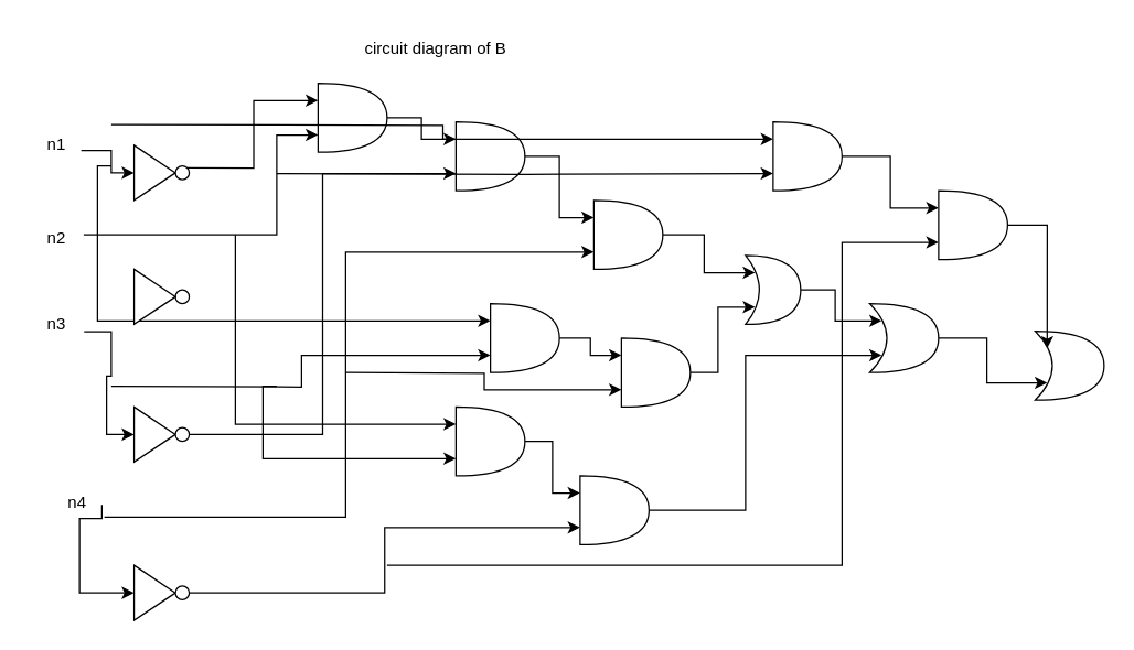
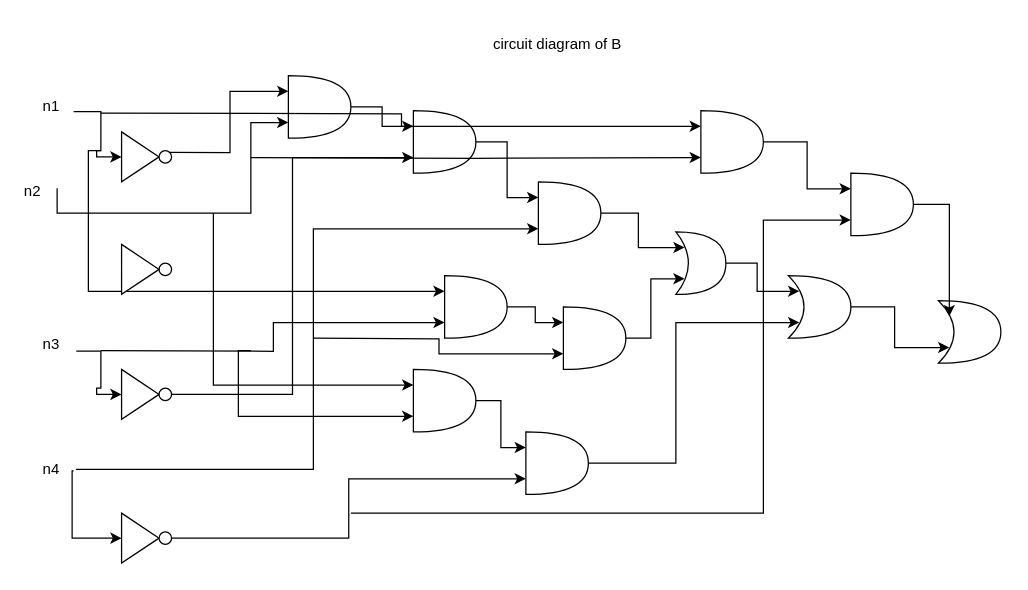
  <mxCell id="0" />
  <mxCell id="1" parent="0" />
  <mxCell id="2" value="" style="shape=or;whiteSpace=wrap;html=1;" parent="1" vertex="1"><mxGeometry x="230" y="60" width="50" height="50" as="geometry" /></mxCell>
  <mxCell id="3" style="edgeStyle=orthogonalEdgeStyle;rounded=0;orthogonalLoop=1;jettySize=auto;html=1;entryX=0;entryY=0.75;entryDx=0;entryDy=0;entryPerimeter=0;" edge="1" parent="1" source="11" target="4"><mxGeometry relative="1" as="geometry"><mxPoint x="70" y="380" as="sourcePoint" /><Array as="points"><mxPoint x="250" y="375" /><mxPoint x="250" y="182" /></Array></mxGeometry></mxCell>
  <mxCell id="4" value="" style="shape=or;whiteSpace=wrap;html=1;" parent="1" vertex="1"><mxGeometry x="430" y="145" width="50" height="50" as="geometry" /></mxCell>
  <mxCell id="5" value="" style="shape=or;whiteSpace=wrap;html=1;" parent="1" vertex="1"><mxGeometry x="330" y="88" width="50" height="50" as="geometry" /></mxCell>
  <mxCell id="6" value="" style="shape=xor;whiteSpace=wrap;html=1;" parent="1" vertex="1"><mxGeometry x="630" y="220" width="50" height="50" as="geometry" /></mxCell>
  <mxCell id="7" value="" style="shape=xor;whiteSpace=wrap;html=1;" parent="1" vertex="1"><mxGeometry x="540" y="185" width="40" height="50" as="geometry" /></mxCell>
- <mxCell id="8" value="n1" style="text;html=1;align=center;verticalAlign=middle;resizable=0;points=[];autosize=1;strokeColor=none;fillColor=none;" parent="1" vertex="1"><mxGeometry x="20" y="90" width="40" height="30" as="geometry" /></mxCell>
- <mxCell id="9" value="n2" style="text;html=1;align=center;verticalAlign=middle;resizable=0;points=[];autosize=1;strokeColor=none;fillColor=none;" parent="1" vertex="1"><mxGeometry x="20" y="158" width="40" height="30" as="geometry" /></mxCell>
- <mxCell id="10" value="n3" style="text;html=1;align=center;verticalAlign=middle;resizable=0;points=[];autosize=1;strokeColor=none;fillColor=none;" parent="1" vertex="1"><mxGeometry x="20" y="220" width="40" height="30" as="geometry" /></mxCell>
- <mxCell id="11" value="n4" style="text;html=1;align=center;verticalAlign=middle;resizable=0;points=[];autosize=1;strokeColor=none;fillColor=none;" parent="1" vertex="1"><mxGeometry x="35" y="350" width="40" height="30" as="geometry" /></mxCell>
+ <mxCell id="8" value="n1" style="text;html=1;align=center;verticalAlign=middle;resizable=0;points=[];autosize=1;strokeColor=none;fillColor=none;" parent="1" vertex="1"><mxGeometry x="20" y="70" width="40" height="30" as="geometry" /></mxCell>
+ <mxCell id="9" value="n2" style="text;html=1;align=center;verticalAlign=middle;resizable=0;points=[];autosize=1;strokeColor=none;fillColor=none;" parent="1" vertex="1"><mxGeometry x="5" y="138" width="40" height="30" as="geometry" /></mxCell>
+ <mxCell id="10" value="n3" style="text;html=1;align=center;verticalAlign=middle;resizable=0;points=[];autosize=1;strokeColor=none;fillColor=none;" parent="1" vertex="1"><mxGeometry x="20" y="260" width="40" height="30" as="geometry" /></mxCell>
+ <mxCell id="11" value="n4" style="text;html=1;align=center;verticalAlign=middle;resizable=0;points=[];autosize=1;strokeColor=none;fillColor=none;" parent="1" vertex="1"><mxGeometry x="20" y="360" width="40" height="30" as="geometry" /></mxCell>
  <mxCell id="12" value="" style="triangle;whiteSpace=wrap;html=1;" parent="1" vertex="1"><mxGeometry x="96.56" y="105" width="30" height="40" as="geometry" /></mxCell>
  <mxCell id="13" value="" style="ellipse;whiteSpace=wrap;html=1;aspect=fixed;" parent="1" vertex="1"><mxGeometry x="126.56" y="120" width="10" height="10" as="geometry" /></mxCell>
  <mxCell id="14" value="" style="triangle;whiteSpace=wrap;html=1;" parent="1" vertex="1"><mxGeometry x="96.56" y="295" width="30" height="40" as="geometry" /></mxCell>
  <mxCell id="15" value="" style="ellipse;whiteSpace=wrap;html=1;aspect=fixed;" parent="1" vertex="1"><mxGeometry x="126.56" y="310" width="10" height="10" as="geometry" /></mxCell>
  <mxCell id="16" value="" style="shape=xor;whiteSpace=wrap;html=1;" parent="1" vertex="1"><mxGeometry x="750" y="240" width="50" height="50" as="geometry" /></mxCell>
  <mxCell id="17" style="edgeStyle=orthogonalEdgeStyle;rounded=0;orthogonalLoop=1;jettySize=auto;html=1;exitX=0;exitY=0.75;exitDx=0;exitDy=0;exitPerimeter=0;entryX=0;entryY=0.75;entryDx=0;entryDy=0;entryPerimeter=0;" edge="1" parent="1" target="18"><mxGeometry relative="1" as="geometry"><mxPoint x="280" y="410" as="sourcePoint" /><Array as="points"><mxPoint x="610" y="410" /><mxPoint x="610" y="176" /></Array></mxGeometry></mxCell>
  <mxCell id="18" value="" style="shape=or;whiteSpace=wrap;html=1;" vertex="1" parent="1"><mxGeometry x="680" y="138" width="50" height="50" as="geometry" /></mxCell>
  <mxCell id="19" style="edgeStyle=orthogonalEdgeStyle;rounded=0;orthogonalLoop=1;jettySize=auto;html=1;entryX=0;entryY=0.75;entryDx=0;entryDy=0;entryPerimeter=0;" edge="1" parent="1" target="20"><mxGeometry relative="1" as="geometry"><mxPoint x="250" y="270" as="sourcePoint" /></mxGeometry></mxCell>
  <mxCell id="20" value="" style="shape=or;whiteSpace=wrap;html=1;" vertex="1" parent="1"><mxGeometry x="450" y="245" width="50" height="50" as="geometry" /></mxCell>
  <mxCell id="21" style="edgeStyle=orthogonalEdgeStyle;rounded=0;orthogonalLoop=1;jettySize=auto;html=1;exitX=0;exitY=0.75;exitDx=0;exitDy=0;exitPerimeter=0;" edge="1" parent="1" source="24"><mxGeometry relative="1" as="geometry"><mxPoint x="329.778" y="332.444" as="targetPoint" /></mxGeometry></mxCell>
  <mxCell id="22" style="edgeStyle=orthogonalEdgeStyle;rounded=0;orthogonalLoop=1;jettySize=auto;html=1;exitX=0;exitY=0.25;exitDx=0;exitDy=0;exitPerimeter=0;entryX=0;entryY=0.25;entryDx=0;entryDy=0;entryPerimeter=0;" edge="1" parent="1" target="24"><mxGeometry relative="1" as="geometry"><mxPoint x="170" y="170" as="sourcePoint" /><Array as="points"><mxPoint x="170" y="308" /></Array></mxGeometry></mxCell>
  <mxCell id="23" style="edgeStyle=orthogonalEdgeStyle;rounded=0;orthogonalLoop=1;jettySize=auto;html=1;exitX=0;exitY=0.75;exitDx=0;exitDy=0;exitPerimeter=0;entryX=0;entryY=0.75;entryDx=0;entryDy=0;entryPerimeter=0;" edge="1" parent="1" target="24"><mxGeometry relative="1" as="geometry"><mxPoint x="200" y="280" as="sourcePoint" /><Array as="points"><mxPoint x="190" y="280" /><mxPoint x="190" y="332" /></Array></mxGeometry></mxCell>
  <mxCell id="24" value="" style="shape=or;whiteSpace=wrap;html=1;" vertex="1" parent="1"><mxGeometry x="330" y="295" width="50" height="50" as="geometry" /></mxCell>
  <mxCell id="25" style="edgeStyle=orthogonalEdgeStyle;rounded=0;orthogonalLoop=1;jettySize=auto;html=1;exitX=0;exitY=0.25;exitDx=0;exitDy=0;exitPerimeter=0;entryX=0;entryY=0.25;entryDx=0;entryDy=0;entryPerimeter=0;" edge="1" parent="1" target="27"><mxGeometry relative="1" as="geometry"><mxPoint x="80" y="120" as="sourcePoint" /><Array as="points"><mxPoint x="70" y="120" /><mxPoint x="70" y="232" /></Array></mxGeometry></mxCell>
  <mxCell id="26" style="edgeStyle=orthogonalEdgeStyle;rounded=0;orthogonalLoop=1;jettySize=auto;html=1;exitX=0;exitY=0.75;exitDx=0;exitDy=0;exitPerimeter=0;entryX=0;entryY=0.75;entryDx=0;entryDy=0;entryPerimeter=0;" edge="1" parent="1" target="27"><mxGeometry relative="1" as="geometry"><mxPoint x="80" y="280" as="sourcePoint" /></mxGeometry></mxCell>
  <mxCell id="27" value="" style="shape=or;whiteSpace=wrap;html=1;" vertex="1" parent="1"><mxGeometry x="355" y="220" width="50" height="50" as="geometry" /></mxCell>
  <mxCell id="28" value="" style="shape=or;whiteSpace=wrap;html=1;" vertex="1" parent="1"><mxGeometry x="420" y="345" width="50" height="50" as="geometry" /></mxCell>
  <mxCell id="29" value="" style="ellipse;whiteSpace=wrap;html=1;aspect=fixed;" vertex="1" parent="1"><mxGeometry x="126.56" y="210" width="10" height="10" as="geometry" /></mxCell>
  <mxCell id="30" value="" style="triangle;whiteSpace=wrap;html=1;" vertex="1" parent="1"><mxGeometry x="96.56" y="195" width="30" height="40" as="geometry" /></mxCell>
  <mxCell id="31" style="edgeStyle=orthogonalEdgeStyle;rounded=0;orthogonalLoop=1;jettySize=auto;html=1;exitX=0;exitY=0.25;exitDx=0;exitDy=0;exitPerimeter=0;entryX=0;entryY=0.25;entryDx=0;entryDy=0;entryPerimeter=0;" edge="1" parent="1" target="33"><mxGeometry relative="1" as="geometry"><mxPoint x="80" y="90" as="sourcePoint" /></mxGeometry></mxCell>
  <mxCell id="32" style="edgeStyle=orthogonalEdgeStyle;rounded=0;orthogonalLoop=1;jettySize=auto;html=1;exitX=0;exitY=0.75;exitDx=0;exitDy=0;exitPerimeter=0;entryX=0;entryY=0.75;entryDx=0;entryDy=0;entryPerimeter=0;" edge="1" parent="1" target="33"><mxGeometry relative="1" as="geometry"><mxPoint x="200" y="125.632" as="sourcePoint" /></mxGeometry></mxCell>
  <mxCell id="33" value="" style="shape=or;whiteSpace=wrap;html=1;" vertex="1" parent="1"><mxGeometry x="560" y="88" width="50" height="50" as="geometry" /></mxCell>
  <mxCell id="34" value="" style="triangle;whiteSpace=wrap;html=1;" vertex="1" parent="1"><mxGeometry x="96.56" y="410" width="30" height="40" as="geometry" /></mxCell>
  <mxCell id="35" value="" style="ellipse;whiteSpace=wrap;html=1;aspect=fixed;" vertex="1" parent="1"><mxGeometry x="126.56" y="425" width="10" height="10" as="geometry" /></mxCell>
- <mxCell id="36" value="circuit diagram of B" style="text;html=1;align=center;verticalAlign=middle;resizable=0;points=[];autosize=1;strokeColor=none;fillColor=none;" vertex="1" parent="1"><mxGeometry x="250" y="20" width="130" height="30" as="geometry" /></mxCell>
+ <mxCell id="36" value="circuit diagram of B" style="text;html=1;align=center;verticalAlign=middle;resizable=0;points=[];autosize=1;strokeColor=none;fillColor=none;" vertex="1" parent="1"><mxGeometry x="380" y="20" width="130" height="30" as="geometry" /></mxCell>
  <mxCell id="37" style="edgeStyle=orthogonalEdgeStyle;rounded=0;orthogonalLoop=1;jettySize=auto;html=1;exitX=0.955;exitY=0.626;exitDx=0;exitDy=0;entryX=0;entryY=0.5;entryDx=0;entryDy=0;exitPerimeter=0;" edge="1" parent="1" source="8" target="12"><mxGeometry relative="1" as="geometry" /></mxCell>
  <mxCell id="38" style="edgeStyle=orthogonalEdgeStyle;rounded=0;orthogonalLoop=1;jettySize=auto;html=1;exitX=1;exitY=0;exitDx=0;exitDy=0;entryX=0;entryY=0.25;entryDx=0;entryDy=0;entryPerimeter=0;" edge="1" parent="1" source="13" target="2"><mxGeometry relative="1" as="geometry" /></mxCell>
  <mxCell id="39" style="edgeStyle=orthogonalEdgeStyle;rounded=0;orthogonalLoop=1;jettySize=auto;html=1;exitX=1;exitY=0.4;exitDx=0;exitDy=0;exitPerimeter=0;entryX=0;entryY=0.75;entryDx=0;entryDy=0;entryPerimeter=0;" edge="1" parent="1" source="9" target="2"><mxGeometry relative="1" as="geometry"><Array as="points"><mxPoint x="200" y="170" /><mxPoint x="200" y="98" /></Array></mxGeometry></mxCell>
  <mxCell id="40" style="edgeStyle=orthogonalEdgeStyle;rounded=0;orthogonalLoop=1;jettySize=auto;html=1;exitX=1.008;exitY=0.679;exitDx=0;exitDy=0;entryX=0;entryY=0.5;entryDx=0;entryDy=0;exitPerimeter=0;" edge="1" parent="1" source="10" target="14"><mxGeometry relative="1" as="geometry" /></mxCell>
  <mxCell id="41" style="edgeStyle=orthogonalEdgeStyle;rounded=0;orthogonalLoop=1;jettySize=auto;html=1;exitX=1;exitY=0.5;exitDx=0;exitDy=0;entryX=0;entryY=0.75;entryDx=0;entryDy=0;entryPerimeter=0;" edge="1" parent="1" source="15" target="5"><mxGeometry relative="1" as="geometry" /></mxCell>
  <mxCell id="42" style="edgeStyle=orthogonalEdgeStyle;rounded=0;orthogonalLoop=1;jettySize=auto;html=1;exitX=1;exitY=0.5;exitDx=0;exitDy=0;exitPerimeter=0;entryX=0;entryY=0.25;entryDx=0;entryDy=0;entryPerimeter=0;" edge="1" parent="1" source="2" target="5"><mxGeometry relative="1" as="geometry" /></mxCell>
  <mxCell id="43" style="edgeStyle=orthogonalEdgeStyle;rounded=0;orthogonalLoop=1;jettySize=auto;html=1;exitX=1;exitY=0.5;exitDx=0;exitDy=0;exitPerimeter=0;entryX=0;entryY=0.25;entryDx=0;entryDy=0;entryPerimeter=0;" edge="1" parent="1" source="5" target="4"><mxGeometry relative="1" as="geometry" /></mxCell>
  <mxCell id="44" style="edgeStyle=orthogonalEdgeStyle;rounded=0;orthogonalLoop=1;jettySize=auto;html=1;exitX=1;exitY=0.5;exitDx=0;exitDy=0;exitPerimeter=0;entryX=0.175;entryY=0.25;entryDx=0;entryDy=0;entryPerimeter=0;" edge="1" parent="1" source="4" target="7"><mxGeometry relative="1" as="geometry" /></mxCell>
  <mxCell id="45" style="edgeStyle=orthogonalEdgeStyle;rounded=0;orthogonalLoop=1;jettySize=auto;html=1;exitX=1;exitY=0.5;exitDx=0;exitDy=0;exitPerimeter=0;entryX=0;entryY=0.25;entryDx=0;entryDy=0;entryPerimeter=0;" edge="1" parent="1" source="27" target="20"><mxGeometry relative="1" as="geometry" /></mxCell>
  <mxCell id="46" style="edgeStyle=orthogonalEdgeStyle;rounded=0;orthogonalLoop=1;jettySize=auto;html=1;exitX=1;exitY=0.5;exitDx=0;exitDy=0;exitPerimeter=0;entryX=0.175;entryY=0.75;entryDx=0;entryDy=0;entryPerimeter=0;" edge="1" parent="1" source="20" target="7"><mxGeometry relative="1" as="geometry"><Array as="points"><mxPoint x="520" y="270" /><mxPoint x="520" y="222" /></Array></mxGeometry></mxCell>
  <mxCell id="47" style="edgeStyle=orthogonalEdgeStyle;rounded=0;orthogonalLoop=1;jettySize=auto;html=1;exitX=1;exitY=0.5;exitDx=0;exitDy=0;exitPerimeter=0;entryX=0;entryY=0.25;entryDx=0;entryDy=0;entryPerimeter=0;" edge="1" parent="1" source="24" target="28"><mxGeometry relative="1" as="geometry" /></mxCell>
  <mxCell id="48" style="edgeStyle=orthogonalEdgeStyle;rounded=0;orthogonalLoop=1;jettySize=auto;html=1;exitX=0.955;exitY=0.539;exitDx=0;exitDy=0;entryX=0;entryY=0.5;entryDx=0;entryDy=0;exitPerimeter=0;" edge="1" parent="1" source="11" target="34"><mxGeometry relative="1" as="geometry"><mxPoint x="57" y="380" as="sourcePoint" /><Array as="points"><mxPoint x="57" y="376" /><mxPoint x="57" y="430" /></Array></mxGeometry></mxCell>
  <mxCell id="49" style="edgeStyle=orthogonalEdgeStyle;rounded=0;orthogonalLoop=1;jettySize=auto;html=1;exitX=1;exitY=0.5;exitDx=0;exitDy=0;entryX=0;entryY=0.75;entryDx=0;entryDy=0;entryPerimeter=0;" edge="1" parent="1" source="35" target="28"><mxGeometry relative="1" as="geometry" /></mxCell>
  <mxCell id="50" style="edgeStyle=orthogonalEdgeStyle;rounded=0;orthogonalLoop=1;jettySize=auto;html=1;exitX=1;exitY=0.5;exitDx=0;exitDy=0;exitPerimeter=0;entryX=0.175;entryY=0.25;entryDx=0;entryDy=0;entryPerimeter=0;" edge="1" parent="1" source="7" target="6"><mxGeometry relative="1" as="geometry" /></mxCell>
  <mxCell id="51" style="edgeStyle=orthogonalEdgeStyle;rounded=0;orthogonalLoop=1;jettySize=auto;html=1;exitX=1;exitY=0.5;exitDx=0;exitDy=0;exitPerimeter=0;entryX=0.175;entryY=0.75;entryDx=0;entryDy=0;entryPerimeter=0;" edge="1" parent="1" source="28" target="6"><mxGeometry relative="1" as="geometry"><Array as="points"><mxPoint x="540" y="370" /><mxPoint x="540" y="258" /></Array></mxGeometry></mxCell>
  <mxCell id="52" style="edgeStyle=orthogonalEdgeStyle;rounded=0;orthogonalLoop=1;jettySize=auto;html=1;exitX=1;exitY=0.5;exitDx=0;exitDy=0;exitPerimeter=0;entryX=0;entryY=0.25;entryDx=0;entryDy=0;entryPerimeter=0;" edge="1" parent="1" source="33" target="18"><mxGeometry relative="1" as="geometry" /></mxCell>
  <mxCell id="53" style="edgeStyle=orthogonalEdgeStyle;rounded=0;orthogonalLoop=1;jettySize=auto;html=1;exitX=1;exitY=0.5;exitDx=0;exitDy=0;exitPerimeter=0;entryX=0.175;entryY=0.25;entryDx=0;entryDy=0;entryPerimeter=0;" edge="1" parent="1" source="18" target="16"><mxGeometry relative="1" as="geometry" /></mxCell>
  <mxCell id="54" style="edgeStyle=orthogonalEdgeStyle;rounded=0;orthogonalLoop=1;jettySize=auto;html=1;exitX=1;exitY=0.5;exitDx=0;exitDy=0;exitPerimeter=0;entryX=0.175;entryY=0.75;entryDx=0;entryDy=0;entryPerimeter=0;" edge="1" parent="1" source="6" target="16"><mxGeometry relative="1" as="geometry" /></mxCell>
